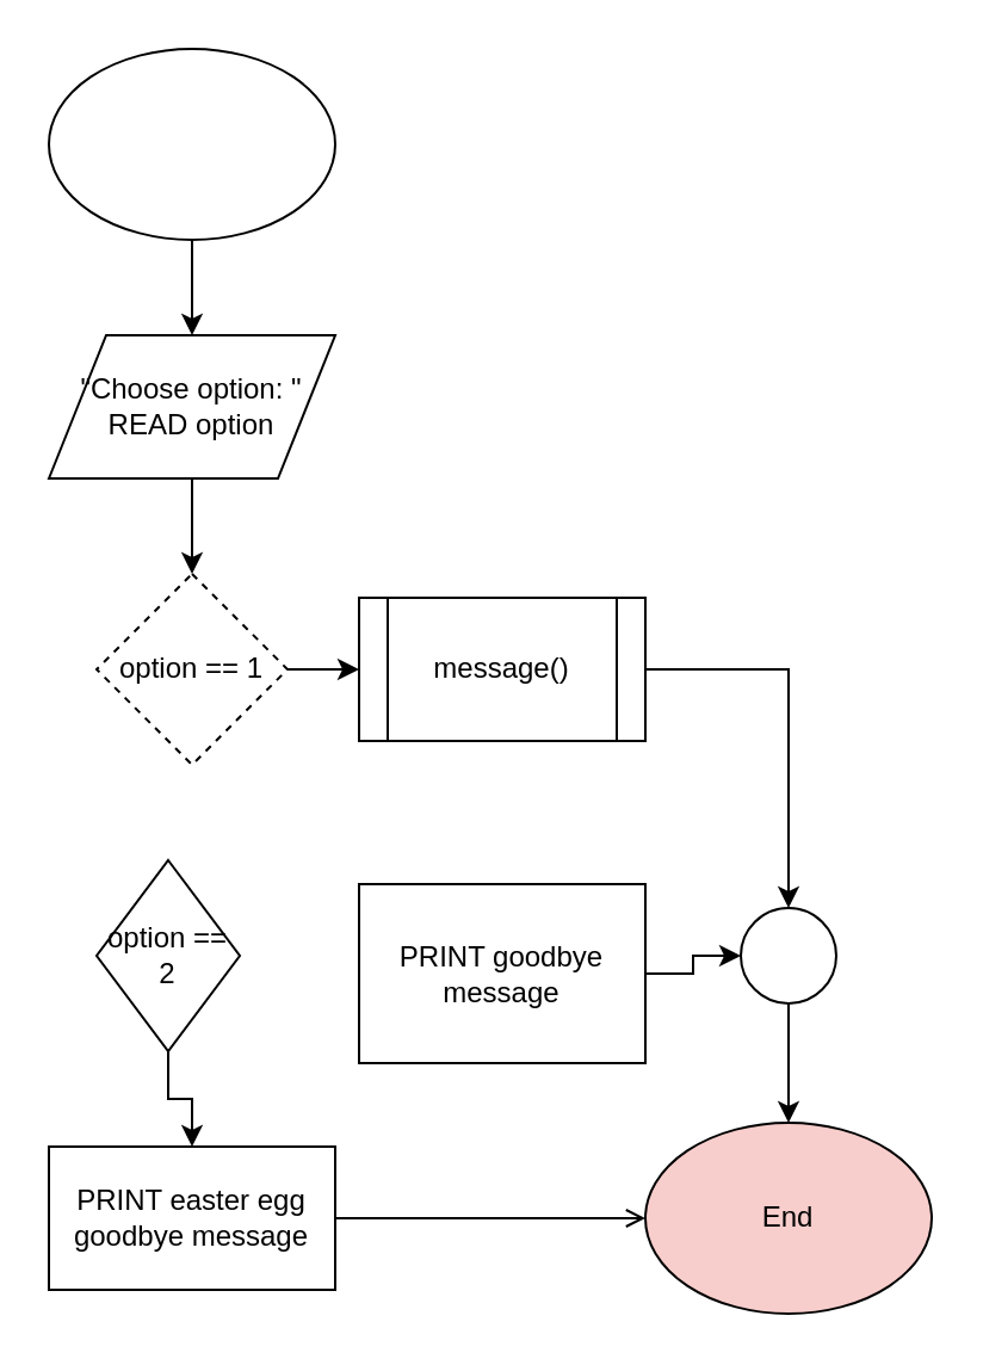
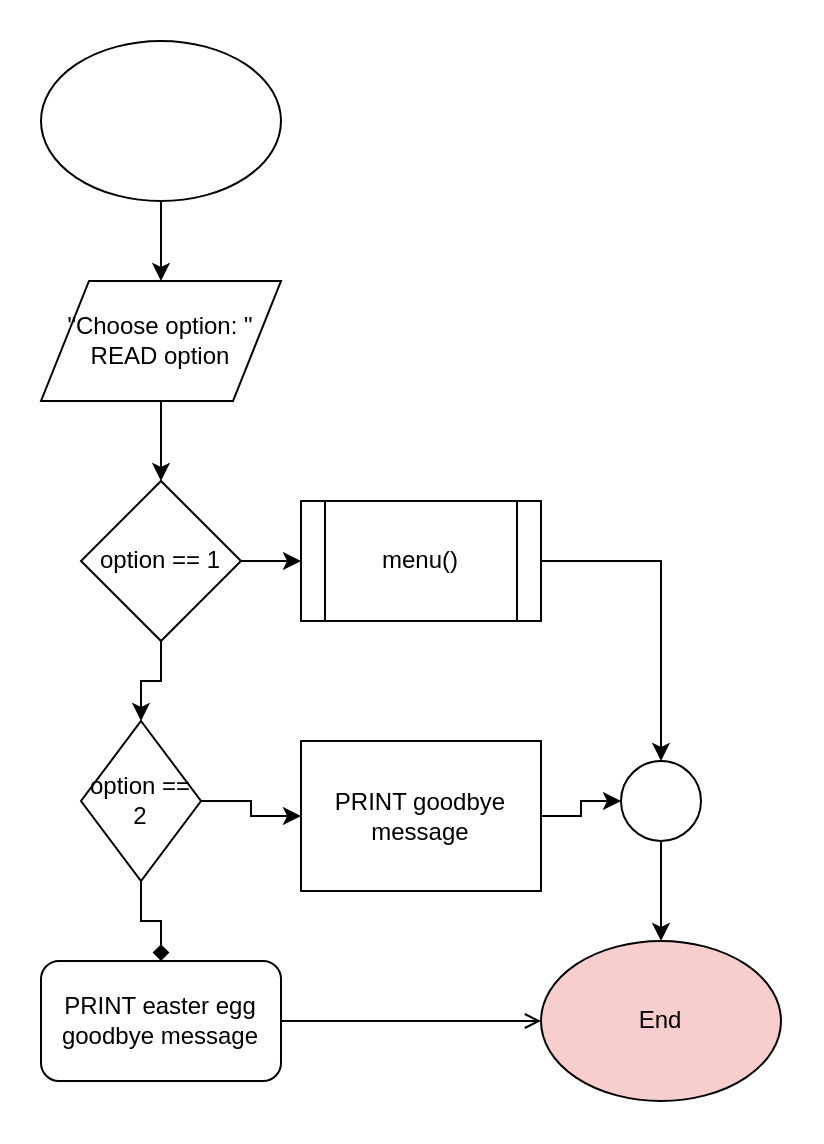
  <mxCell id="0" />
  <mxCell id="1" parent="0" />
  <mxCell id="2" value="" style="edgeStyle=orthogonalEdgeStyle;rounded=0;orthogonalLoop=1;jettySize=auto;html=1;" edge="1" parent="1" source="3" target="5"><mxGeometry relative="1" as="geometry" /></mxCell>
  <mxCell id="3" value="" style="ellipse;whiteSpace=wrap;html=1;" vertex="1" parent="1"><mxGeometry x="20" y="20" width="120" height="80" as="geometry" /></mxCell>
  <mxCell id="4" value="" style="edgeStyle=orthogonalEdgeStyle;rounded=0;orthogonalLoop=1;jettySize=auto;html=1;" edge="1" parent="1" source="5" target="8"><mxGeometry relative="1" as="geometry" /></mxCell>
  <mxCell id="5" value="&quot;Choose option: &quot;&lt;br&gt;READ option" style="shape=parallelogram;perimeter=parallelogramPerimeter;whiteSpace=wrap;html=1;" vertex="1" parent="1"><mxGeometry x="20" y="140" width="120" height="60" as="geometry" /></mxCell>
+ <mxCell id="6" value="" style="edgeStyle=orthogonalEdgeStyle;rounded=0;orthogonalLoop=1;jettySize=auto;html=1;" edge="1" parent="1" source="8" target="11"><mxGeometry relative="1" as="geometry" /></mxCell>
  <mxCell id="7" value="" style="edgeStyle=orthogonalEdgeStyle;rounded=0;orthogonalLoop=1;jettySize=auto;html=1;" edge="1" parent="1" source="8" target="13"><mxGeometry relative="1" as="geometry" /></mxCell>
- <mxCell id="8" value="option == 1" style="rhombus;whiteSpace=wrap;html=1;dashed=1;" vertex="1" parent="1"><mxGeometry x="40" y="240" width="80" height="80" as="geometry" /></mxCell>
- <mxCell id="9" value="" style="edgeStyle=orthogonalEdgeStyle;rounded=0;orthogonalLoop=1;jettySize=auto;html=1;" edge="1" parent="1" source="11" target="17"><mxGeometry relative="1" as="geometry" /></mxCell>
+ <mxCell id="8" value="option == 1" style="rhombus;whiteSpace=wrap;html=1;" vertex="1" parent="1"><mxGeometry x="40" y="240" width="80" height="80" as="geometry" /></mxCell>
+ <mxCell id="9" value="" style="edgeStyle=orthogonalEdgeStyle;rounded=0;orthogonalLoop=1;jettySize=auto;html=1;endArrow=diamond;" edge="1" parent="1" source="11" target="17"><mxGeometry relative="1" as="geometry" /></mxCell>
+ <mxCell id="10" value="" style="edgeStyle=orthogonalEdgeStyle;rounded=0;orthogonalLoop=1;jettySize=auto;html=1;" edge="1" parent="1" source="11" target="15"><mxGeometry relative="1" as="geometry" /></mxCell>
  <mxCell id="11" value="option == 2" style="rhombus;whiteSpace=wrap;html=1;" vertex="1" parent="1"><mxGeometry x="40" y="360" width="60" height="80" as="geometry" /></mxCell>
  <mxCell id="12" style="edgeStyle=orthogonalEdgeStyle;rounded=0;orthogonalLoop=1;jettySize=auto;html=1;entryX=0.5;entryY=0;entryDx=0;entryDy=0;" edge="1" parent="1" source="13" target="19"><mxGeometry relative="1" as="geometry" /></mxCell>
- <mxCell id="13" value="message()" style="shape=process;whiteSpace=wrap;html=1;backgroundOutline=1;" vertex="1" parent="1"><mxGeometry x="150" y="250" width="120" height="60" as="geometry" /></mxCell>
+ <mxCell id="13" value="menu()" style="shape=process;whiteSpace=wrap;html=1;backgroundOutline=1;" vertex="1" parent="1"><mxGeometry x="150" y="250" width="120" height="60" as="geometry" /></mxCell>
  <mxCell id="14" style="edgeStyle=orthogonalEdgeStyle;rounded=0;orthogonalLoop=1;jettySize=auto;html=1;entryX=0;entryY=0.5;entryDx=0;entryDy=0;" edge="1" parent="1" source="15" target="19"><mxGeometry relative="1" as="geometry" /></mxCell>
  <mxCell id="15" value="PRINT goodbye message" style="rounded=0;whiteSpace=wrap;html=1;" vertex="1" parent="1"><mxGeometry x="150" y="370" width="120" height="75" as="geometry" /></mxCell>
  <mxCell id="16" style="edgeStyle=orthogonalEdgeStyle;rounded=0;orthogonalLoop=1;jettySize=auto;html=1;entryX=0;entryY=0.5;entryDx=0;entryDy=0;endArrow=open;" edge="1" parent="1" source="17" target="20"><mxGeometry relative="1" as="geometry" /></mxCell>
- <mxCell id="17" value="PRINT easter egg goodbye message" style="rounded=0;whiteSpace=wrap;html=1;" vertex="1" parent="1"><mxGeometry x="20" y="480" width="120" height="60" as="geometry" /></mxCell>
+ <mxCell id="17" value="PRINT easter egg goodbye message" style="whiteSpace=wrap;html=1;rounded=1;" vertex="1" parent="1"><mxGeometry x="20" y="480" width="120" height="60" as="geometry" /></mxCell>
  <mxCell id="18" value="" style="edgeStyle=orthogonalEdgeStyle;rounded=0;orthogonalLoop=1;jettySize=auto;html=1;" edge="1" parent="1" source="19" target="20"><mxGeometry relative="1" as="geometry" /></mxCell>
  <mxCell id="19" value="" style="ellipse;whiteSpace=wrap;html=1;aspect=fixed;" vertex="1" parent="1"><mxGeometry x="310" y="380" width="40" height="40" as="geometry" /></mxCell>
  <mxCell id="20" value="End" style="ellipse;whiteSpace=wrap;html=1;fillColor=#f8cecc;" vertex="1" parent="1"><mxGeometry x="270" y="470" width="120" height="80" as="geometry" /></mxCell>
